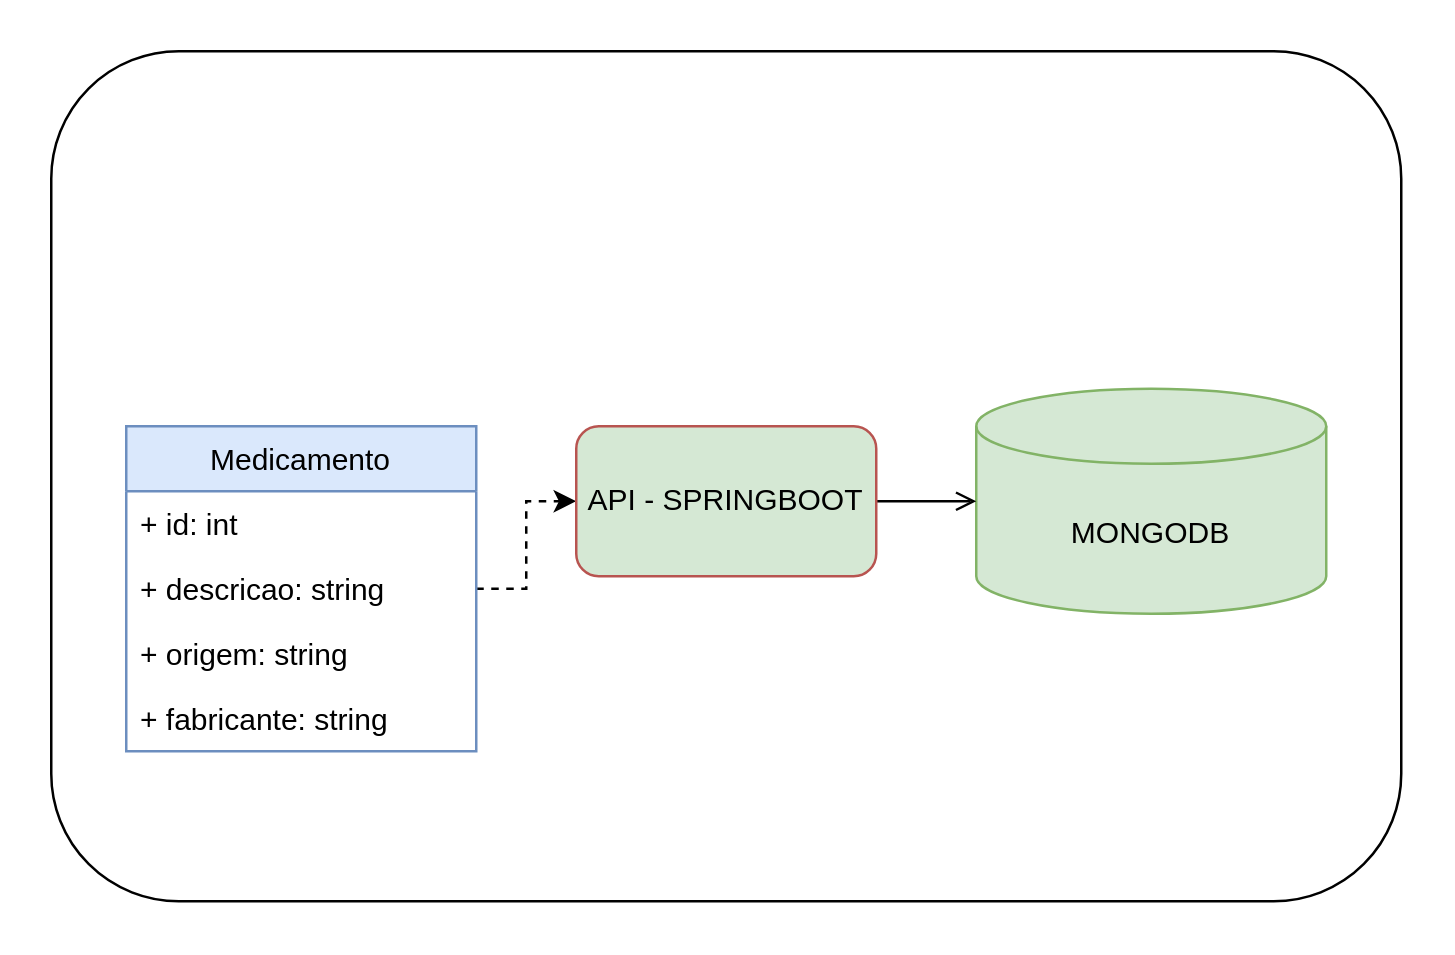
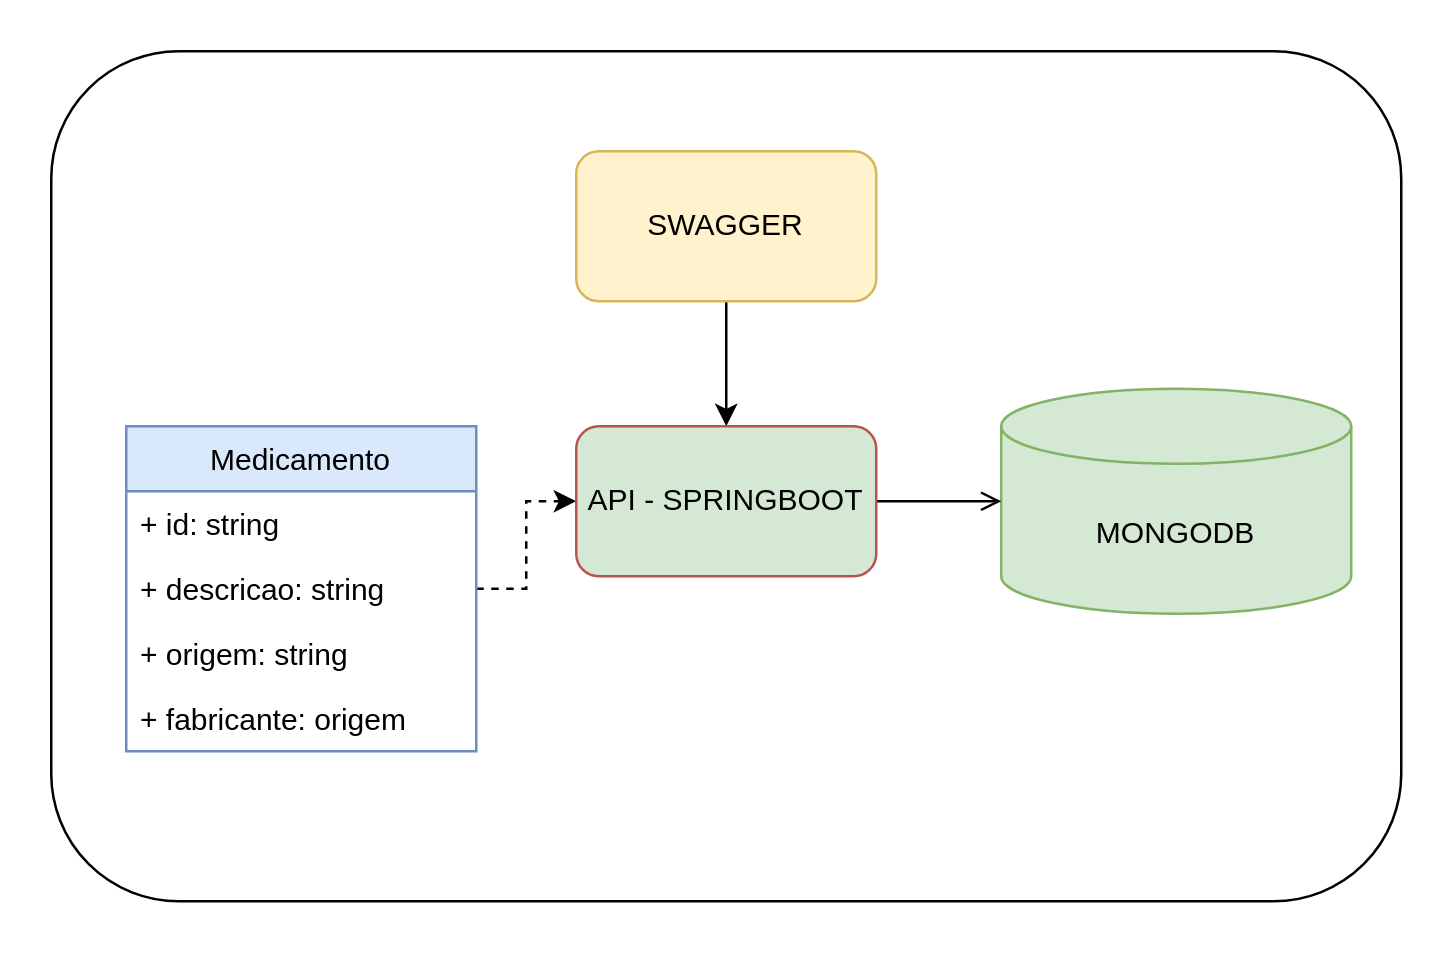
  <mxCell id="0" />
  <mxCell id="1" parent="0" />
  <mxCell id="2" value="" style="rounded=1;whiteSpace=wrap;html=1;" vertex="1" parent="1"><mxGeometry x="20" y="20" width="540" height="340" as="geometry" /></mxCell>
  <mxCell id="3" style="edgeStyle=orthogonalEdgeStyle;rounded=0;orthogonalLoop=1;jettySize=auto;html=1;dashed=1;" edge="1" parent="1" source="4" target="13"><mxGeometry relative="1" as="geometry" /></mxCell>
  <mxCell id="4" value="Medicamento" style="swimlane;fontStyle=0;childLayout=stackLayout;horizontal=1;startSize=26;fillColor=#dae8fc;horizontalStack=0;resizeParent=1;resizeParentMax=0;resizeLast=0;collapsible=1;marginBottom=0;strokeColor=#6c8ebf;" vertex="1" parent="1"><mxGeometry x="50" y="170" width="140" height="130" as="geometry" /></mxCell>
- <mxCell id="5" value="+ id: int" style="text;strokeColor=none;fillColor=none;align=left;verticalAlign=top;spacingLeft=4;spacingRight=4;overflow=hidden;rotatable=0;points=[[0,0.5],[1,0.5]];portConstraint=eastwest;" vertex="1" parent="4"><mxGeometry y="26" width="140" height="26" as="geometry" /></mxCell>
+ <mxCell id="5" value="+ id: string" style="text;strokeColor=none;fillColor=none;align=left;verticalAlign=top;spacingLeft=4;spacingRight=4;overflow=hidden;rotatable=0;points=[[0,0.5],[1,0.5]];portConstraint=eastwest;" vertex="1" parent="4"><mxGeometry y="26" width="140" height="26" as="geometry" /></mxCell>
  <mxCell id="6" value="+ descricao: string" style="text;strokeColor=none;fillColor=none;align=left;verticalAlign=top;spacingLeft=4;spacingRight=4;overflow=hidden;rotatable=0;points=[[0,0.5],[1,0.5]];portConstraint=eastwest;" vertex="1" parent="4"><mxGeometry y="52" width="140" height="26" as="geometry" /></mxCell>
  <mxCell id="7" value="+ origem: string" style="text;strokeColor=none;fillColor=none;align=left;verticalAlign=top;spacingLeft=4;spacingRight=4;overflow=hidden;rotatable=0;points=[[0,0.5],[1,0.5]];portConstraint=eastwest;" vertex="1" parent="4"><mxGeometry y="78" width="140" height="26" as="geometry" /></mxCell>
- <mxCell id="8" value="+ fabricante: string" style="text;strokeColor=none;fillColor=none;align=left;verticalAlign=top;spacingLeft=4;spacingRight=4;overflow=hidden;rotatable=0;points=[[0,0.5],[1,0.5]];portConstraint=eastwest;" vertex="1" parent="4"><mxGeometry y="104" width="140" height="26" as="geometry" /></mxCell>
- <mxCell id="9" value="MONGODB" style="shape=cylinder3;whiteSpace=wrap;html=1;boundedLbl=1;backgroundOutline=1;size=15;fillColor=#d5e8d4;strokeColor=#82b366;" vertex="1" parent="1"><mxGeometry x="390" y="155" width="140" height="90" as="geometry" /></mxCell>
+ <mxCell id="8" value="+ fabricante: origem" style="text;strokeColor=none;fillColor=none;align=left;verticalAlign=top;spacingLeft=4;spacingRight=4;overflow=hidden;rotatable=0;points=[[0,0.5],[1,0.5]];portConstraint=eastwest;" vertex="1" parent="4"><mxGeometry y="104" width="140" height="26" as="geometry" /></mxCell>
+ <mxCell id="9" value="MONGODB" style="shape=cylinder3;whiteSpace=wrap;html=1;boundedLbl=1;backgroundOutline=1;size=15;fillColor=#d5e8d4;strokeColor=#82b366;" vertex="1" parent="1"><mxGeometry x="400" y="155" width="140" height="90" as="geometry" /></mxCell>
+ <mxCell id="10" style="edgeStyle=orthogonalEdgeStyle;rounded=0;orthogonalLoop=1;jettySize=auto;html=1;entryX=0.5;entryY=0;entryDx=0;entryDy=0;" edge="1" parent="1" source="11" target="13"><mxGeometry relative="1" as="geometry" /></mxCell>
+ <mxCell id="11" value="SWAGGER" style="rounded=1;whiteSpace=wrap;html=1;fillColor=#fff2cc;strokeColor=#d6b656;" vertex="1" parent="1"><mxGeometry x="230" y="60" width="120" height="60" as="geometry" /></mxCell>
  <mxCell id="12" style="edgeStyle=orthogonalEdgeStyle;rounded=0;orthogonalLoop=1;jettySize=auto;html=1;endArrow=open;" edge="1" parent="1" source="13" target="9"><mxGeometry relative="1" as="geometry" /></mxCell>
  <mxCell id="13" value="API - SPRINGBOOT" style="rounded=1;whiteSpace=wrap;html=1;fillColor=#d5e8d4;strokeColor=#b85450;" vertex="1" parent="1"><mxGeometry x="230" y="170" width="120" height="60" as="geometry" /></mxCell>
